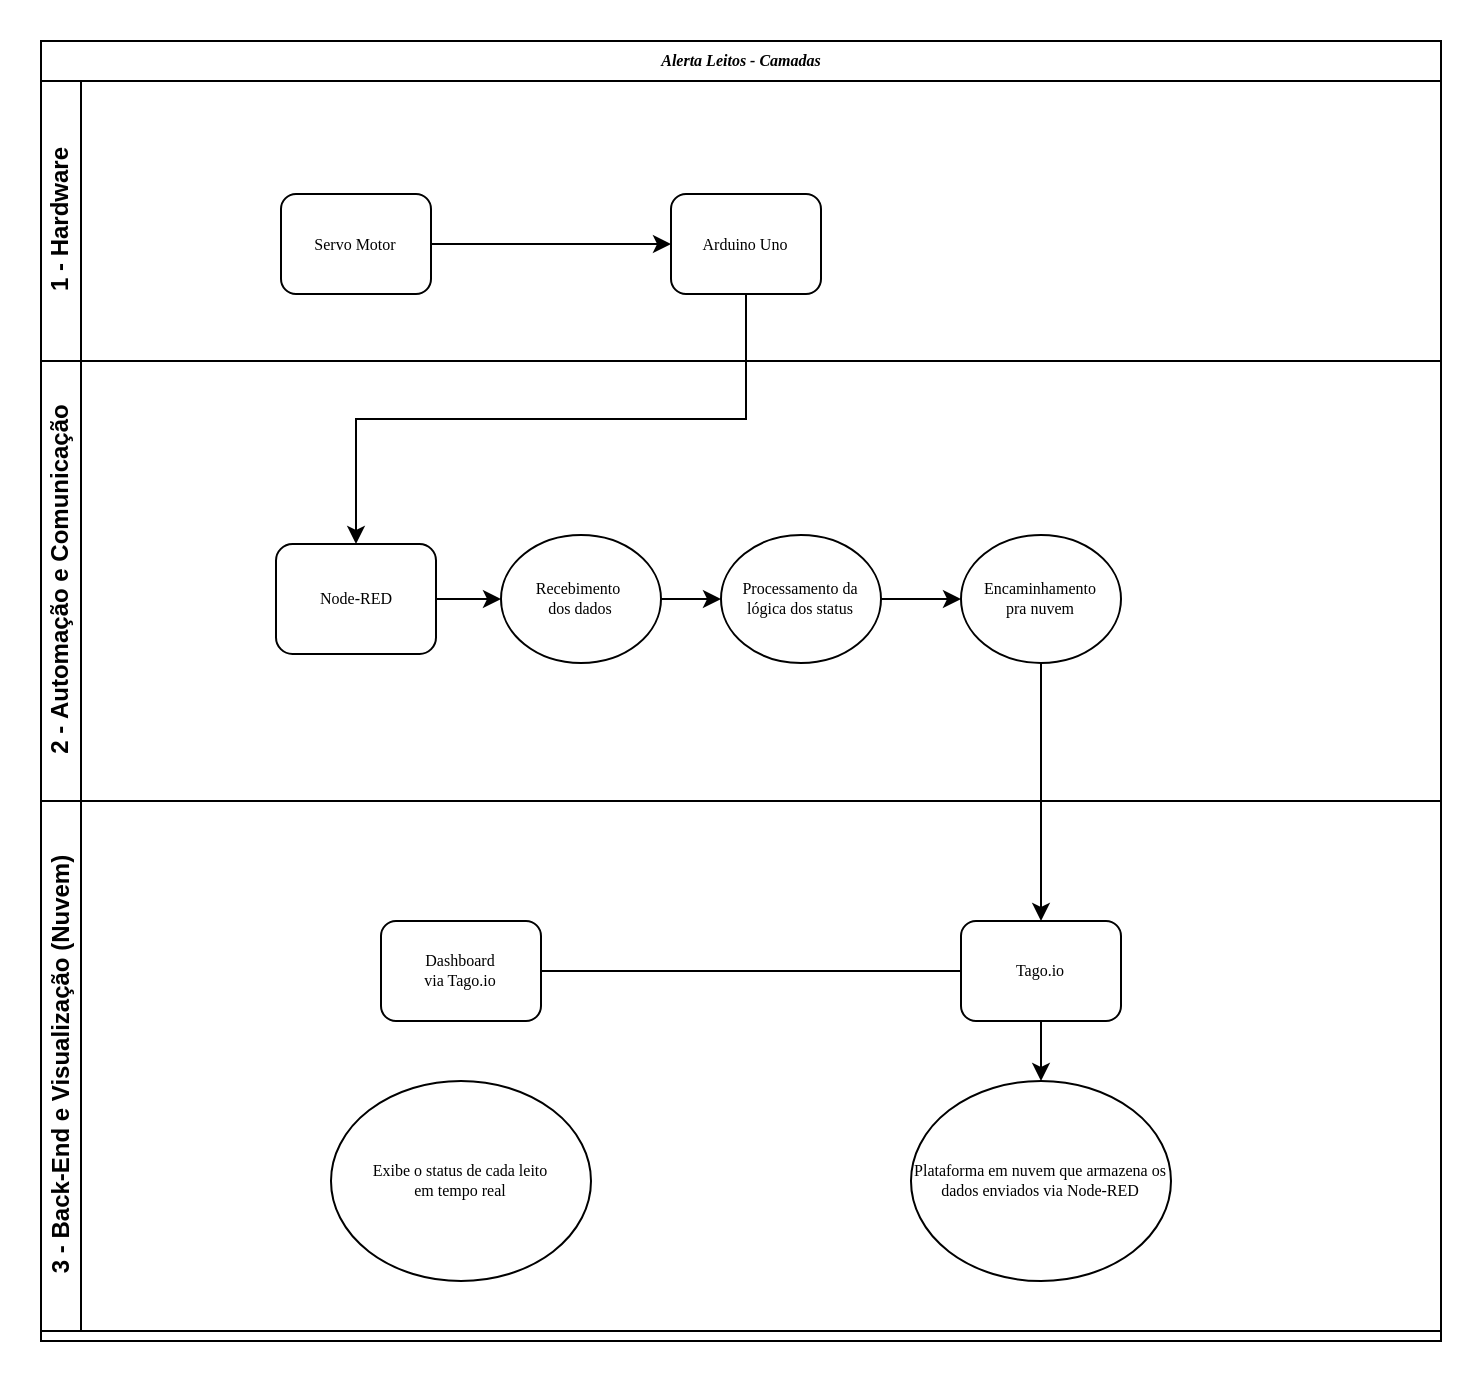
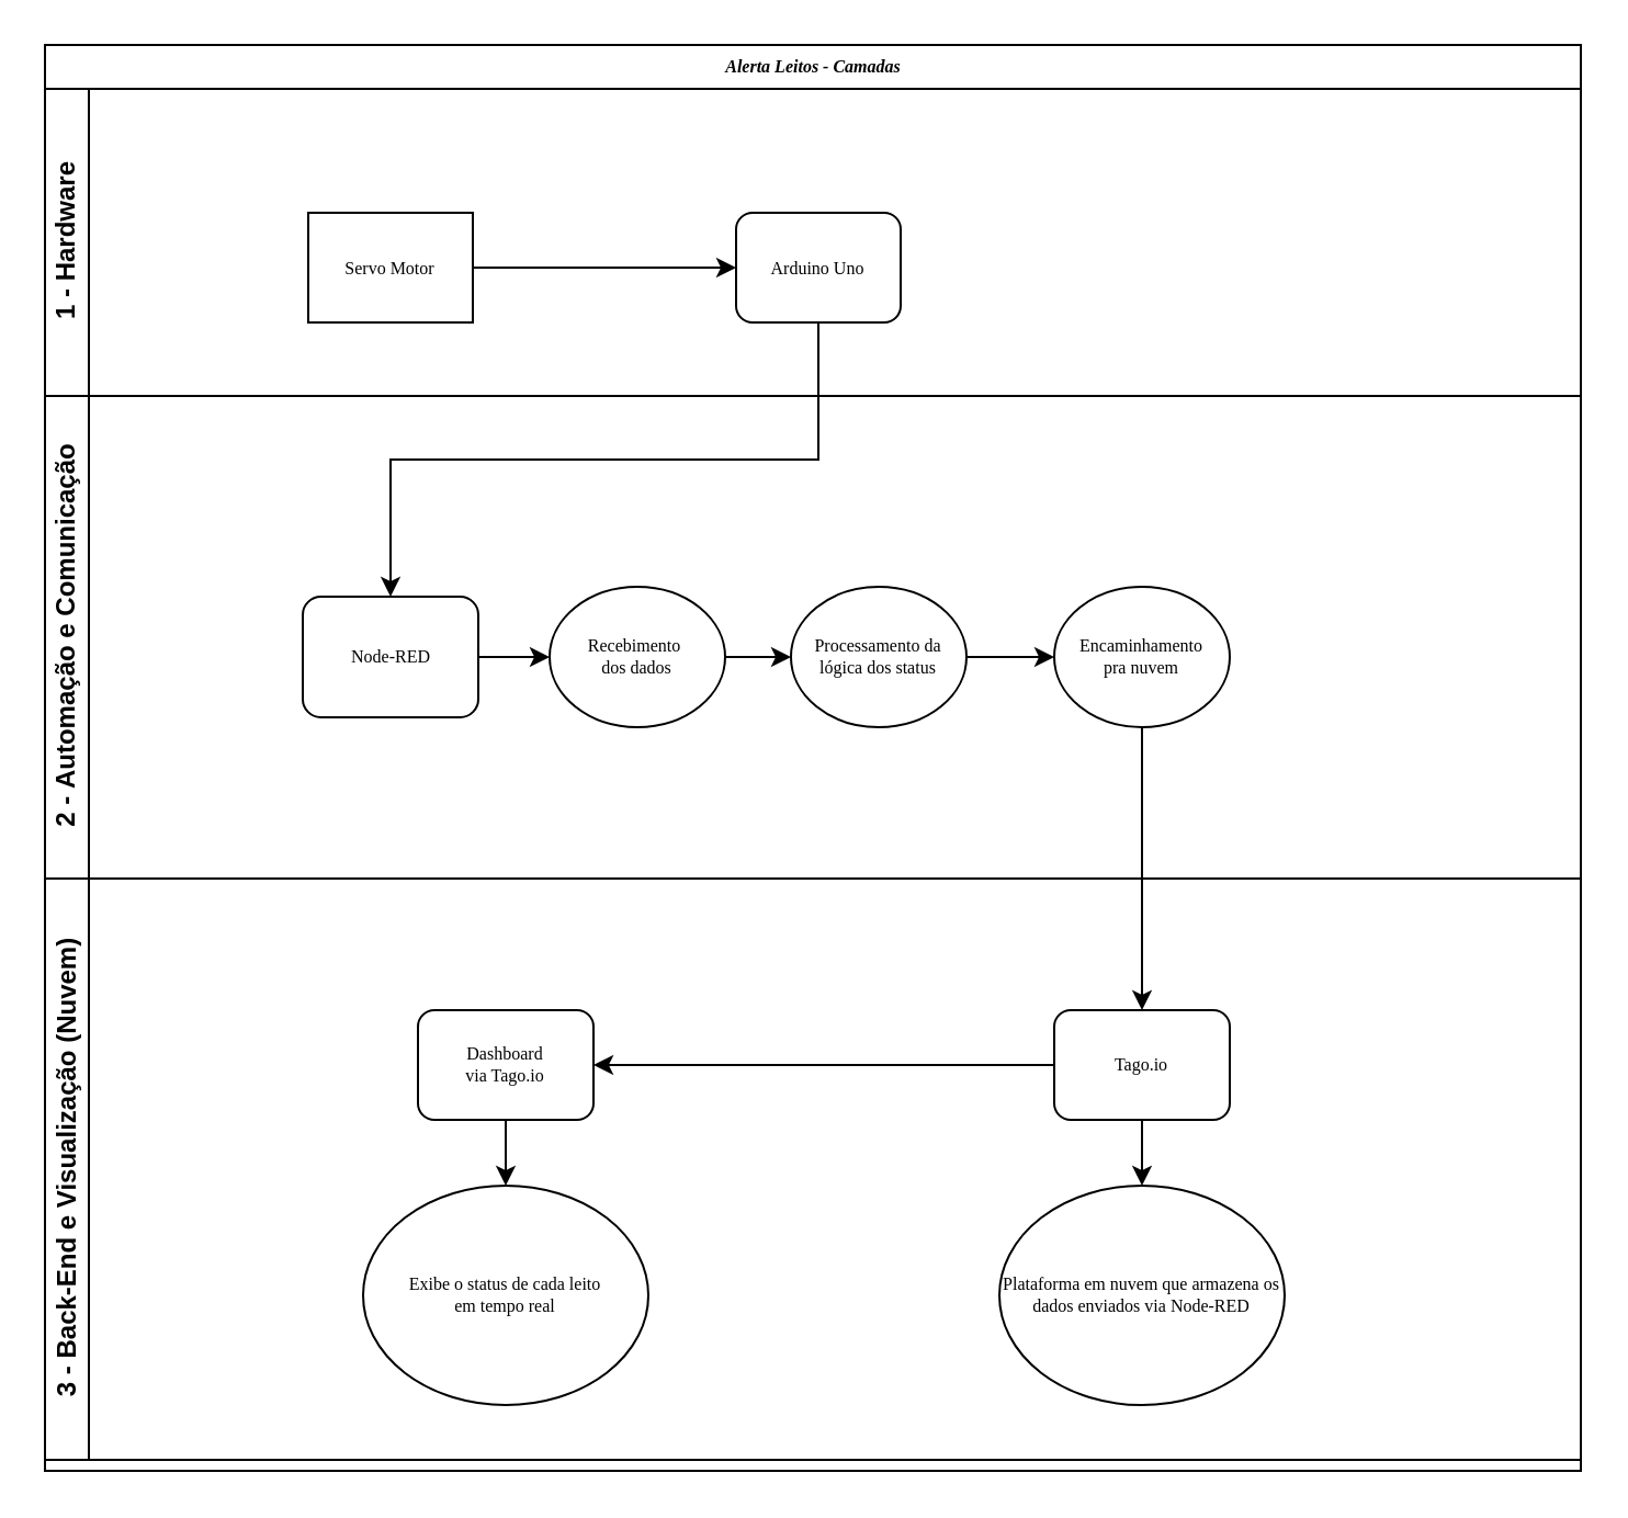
  <mxCell id="0" />
  <mxCell id="1" parent="0" />
  <mxCell id="2" value="&lt;i style=&quot;background-color: light-dark(#ffffff, var(--ge-dark-color, #121212));&quot;&gt;Alerta Leitos - Camadas&lt;/i&gt;" style="swimlane;html=1;childLayout=stackLayout;horizontal=1;startSize=20;horizontalStack=0;rounded=0;shadow=0;labelBackgroundColor=none;strokeWidth=1;fontFamily=Verdana;fontSize=8;align=center;" parent="1" vertex="1"><mxGeometry x="20" y="20" width="700" height="650" as="geometry" /></mxCell>
  <mxCell id="3" value="1 - Hardware" style="swimlane;html=1;startSize=20;horizontal=0;" parent="2" vertex="1"><mxGeometry y="20" width="700" height="140" as="geometry" /></mxCell>
  <mxCell id="4" style="edgeStyle=orthogonalEdgeStyle;rounded=0;orthogonalLoop=1;jettySize=auto;html=1;exitX=1;exitY=0.5;exitDx=0;exitDy=0;entryX=0;entryY=0.5;entryDx=0;entryDy=0;" edge="1" parent="3" source="5" target="6"><mxGeometry relative="1" as="geometry"><mxPoint x="310.0" y="81.778" as="targetPoint" /></mxGeometry></mxCell>
- <mxCell id="5" value="Servo Motor" style="rounded=1;whiteSpace=wrap;html=1;shadow=0;labelBackgroundColor=none;strokeWidth=1;fontFamily=Verdana;fontSize=8;align=center;" parent="3" vertex="1"><mxGeometry x="120" y="56.5" width="75" height="50" as="geometry" /></mxCell>
+ <mxCell id="5" value="Servo Motor" style="whiteSpace=wrap;html=1;shadow=0;labelBackgroundColor=none;strokeWidth=1;fontFamily=Verdana;fontSize=8;align=center;rounded=0;" parent="3" vertex="1"><mxGeometry x="120" y="56.5" width="75" height="50" as="geometry" /></mxCell>
  <mxCell id="6" value="Arduino Uno" style="rounded=1;whiteSpace=wrap;html=1;shadow=0;labelBackgroundColor=none;strokeWidth=1;fontFamily=Verdana;fontSize=8;align=center;" parent="3" vertex="1"><mxGeometry x="315" y="56.5" width="75" height="50" as="geometry" /></mxCell>
  <mxCell id="7" value="2 -&amp;nbsp;Automação e Comunicação" style="swimlane;html=1;startSize=20;horizontal=0;" parent="2" vertex="1"><mxGeometry y="160" width="700" height="220" as="geometry" /></mxCell>
  <mxCell id="8" value="" style="edgeStyle=orthogonalEdgeStyle;rounded=0;orthogonalLoop=1;jettySize=auto;html=1;" edge="1" parent="7" source="9" target="11"><mxGeometry relative="1" as="geometry" /></mxCell>
  <mxCell id="9" value="Node-RED" style="rounded=1;whiteSpace=wrap;html=1;shadow=0;labelBackgroundColor=none;strokeWidth=1;fontFamily=Verdana;fontSize=8;align=center;" parent="7" vertex="1"><mxGeometry x="117.5" y="91.5" width="80" height="55" as="geometry" /></mxCell>
  <mxCell id="10" value="" style="edgeStyle=orthogonalEdgeStyle;rounded=0;orthogonalLoop=1;jettySize=auto;html=1;" edge="1" parent="7" source="11" target="13"><mxGeometry relative="1" as="geometry" /></mxCell>
  <mxCell id="11" value="Recebimento&amp;nbsp;&lt;div&gt;dos dados&lt;/div&gt;" style="ellipse;whiteSpace=wrap;html=1;fontSize=8;fontFamily=Verdana;rounded=1;shadow=0;labelBackgroundColor=none;strokeWidth=1;" vertex="1" parent="7"><mxGeometry x="230" y="87" width="80" height="64" as="geometry" /></mxCell>
  <mxCell id="12" value="" style="edgeStyle=orthogonalEdgeStyle;rounded=0;orthogonalLoop=1;jettySize=auto;html=1;" edge="1" parent="7" source="13" target="14"><mxGeometry relative="1" as="geometry" /></mxCell>
  <mxCell id="13" value="Processamento da lógica dos status" style="ellipse;whiteSpace=wrap;html=1;fontSize=8;fontFamily=Verdana;rounded=1;shadow=0;labelBackgroundColor=none;strokeWidth=1;" vertex="1" parent="7"><mxGeometry x="340" y="87" width="80" height="64" as="geometry" /></mxCell>
  <mxCell id="14" value="Encaminhamento&lt;div&gt;pra nuvem&lt;/div&gt;" style="ellipse;whiteSpace=wrap;html=1;fontSize=8;fontFamily=Verdana;rounded=1;shadow=0;labelBackgroundColor=none;strokeWidth=1;" vertex="1" parent="7"><mxGeometry x="460" y="87" width="80" height="64" as="geometry" /></mxCell>
  <mxCell id="15" value="3 -&amp;nbsp;Back-End e Visualização (Nuvem)" style="swimlane;html=1;startSize=20;horizontal=0;" parent="2" vertex="1"><mxGeometry y="380" width="700" height="265" as="geometry" /></mxCell>
+ <mxCell id="16" style="edgeStyle=orthogonalEdgeStyle;rounded=0;orthogonalLoop=1;jettySize=auto;html=1;exitX=0.5;exitY=1;exitDx=0;exitDy=0;entryX=0.5;entryY=0;entryDx=0;entryDy=0;" edge="1" parent="15" source="17" target="22"><mxGeometry relative="1" as="geometry" /></mxCell>
  <mxCell id="17" value="Dashboard&lt;div&gt;via Tago.io&lt;/div&gt;" style="rounded=1;whiteSpace=wrap;html=1;shadow=0;labelBackgroundColor=none;strokeWidth=1;fontFamily=Verdana;fontSize=8;align=center;" parent="15" vertex="1"><mxGeometry x="170" y="60.0" width="80" height="50" as="geometry" /></mxCell>
  <mxCell id="18" value="" style="edgeStyle=orthogonalEdgeStyle;rounded=0;orthogonalLoop=1;jettySize=auto;html=1;" edge="1" parent="15" source="20" target="21"><mxGeometry relative="1" as="geometry" /></mxCell>
- <mxCell id="19" style="edgeStyle=orthogonalEdgeStyle;rounded=0;orthogonalLoop=1;jettySize=auto;html=1;exitX=0;exitY=0.5;exitDx=0;exitDy=0;entryX=1;entryY=0.5;entryDx=0;entryDy=0;endArrow=none;" edge="1" parent="15" source="20" target="17"><mxGeometry relative="1" as="geometry" /></mxCell>
+ <mxCell id="19" style="edgeStyle=orthogonalEdgeStyle;rounded=0;orthogonalLoop=1;jettySize=auto;html=1;exitX=0;exitY=0.5;exitDx=0;exitDy=0;entryX=1;entryY=0.5;entryDx=0;entryDy=0;" edge="1" parent="15" source="20" target="17"><mxGeometry relative="1" as="geometry" /></mxCell>
  <mxCell id="20" value="Tago.io" style="rounded=1;whiteSpace=wrap;html=1;shadow=0;labelBackgroundColor=none;strokeWidth=1;fontFamily=Verdana;fontSize=8;align=center;" parent="15" vertex="1"><mxGeometry x="460" y="60" width="80" height="50" as="geometry" /></mxCell>
  <mxCell id="21" value="Plataforma em nuvem que armazena os dados enviados via Node-RED" style="ellipse;whiteSpace=wrap;html=1;fontSize=8;fontFamily=Verdana;rounded=1;shadow=0;labelBackgroundColor=none;strokeWidth=1;" vertex="1" parent="15"><mxGeometry x="435" y="140" width="130" height="100" as="geometry" /></mxCell>
  <mxCell id="22" value="Exibe o status de cada leito&lt;div&gt;em tempo real&lt;/div&gt;" style="ellipse;whiteSpace=wrap;html=1;fontSize=8;fontFamily=Verdana;rounded=1;shadow=0;labelBackgroundColor=none;strokeWidth=1;" vertex="1" parent="15"><mxGeometry x="145" y="140" width="130" height="100" as="geometry" /></mxCell>
  <mxCell id="23" style="edgeStyle=orthogonalEdgeStyle;rounded=0;orthogonalLoop=1;jettySize=auto;html=1;exitX=0.5;exitY=1;exitDx=0;exitDy=0;entryX=0.5;entryY=0;entryDx=0;entryDy=0;" edge="1" parent="2" source="6" target="9"><mxGeometry relative="1" as="geometry" /></mxCell>
  <mxCell id="24" style="edgeStyle=orthogonalEdgeStyle;rounded=0;orthogonalLoop=1;jettySize=auto;html=1;exitX=0.5;exitY=1;exitDx=0;exitDy=0;entryX=0.5;entryY=0;entryDx=0;entryDy=0;" edge="1" parent="2" source="14" target="20"><mxGeometry relative="1" as="geometry" /></mxCell>
